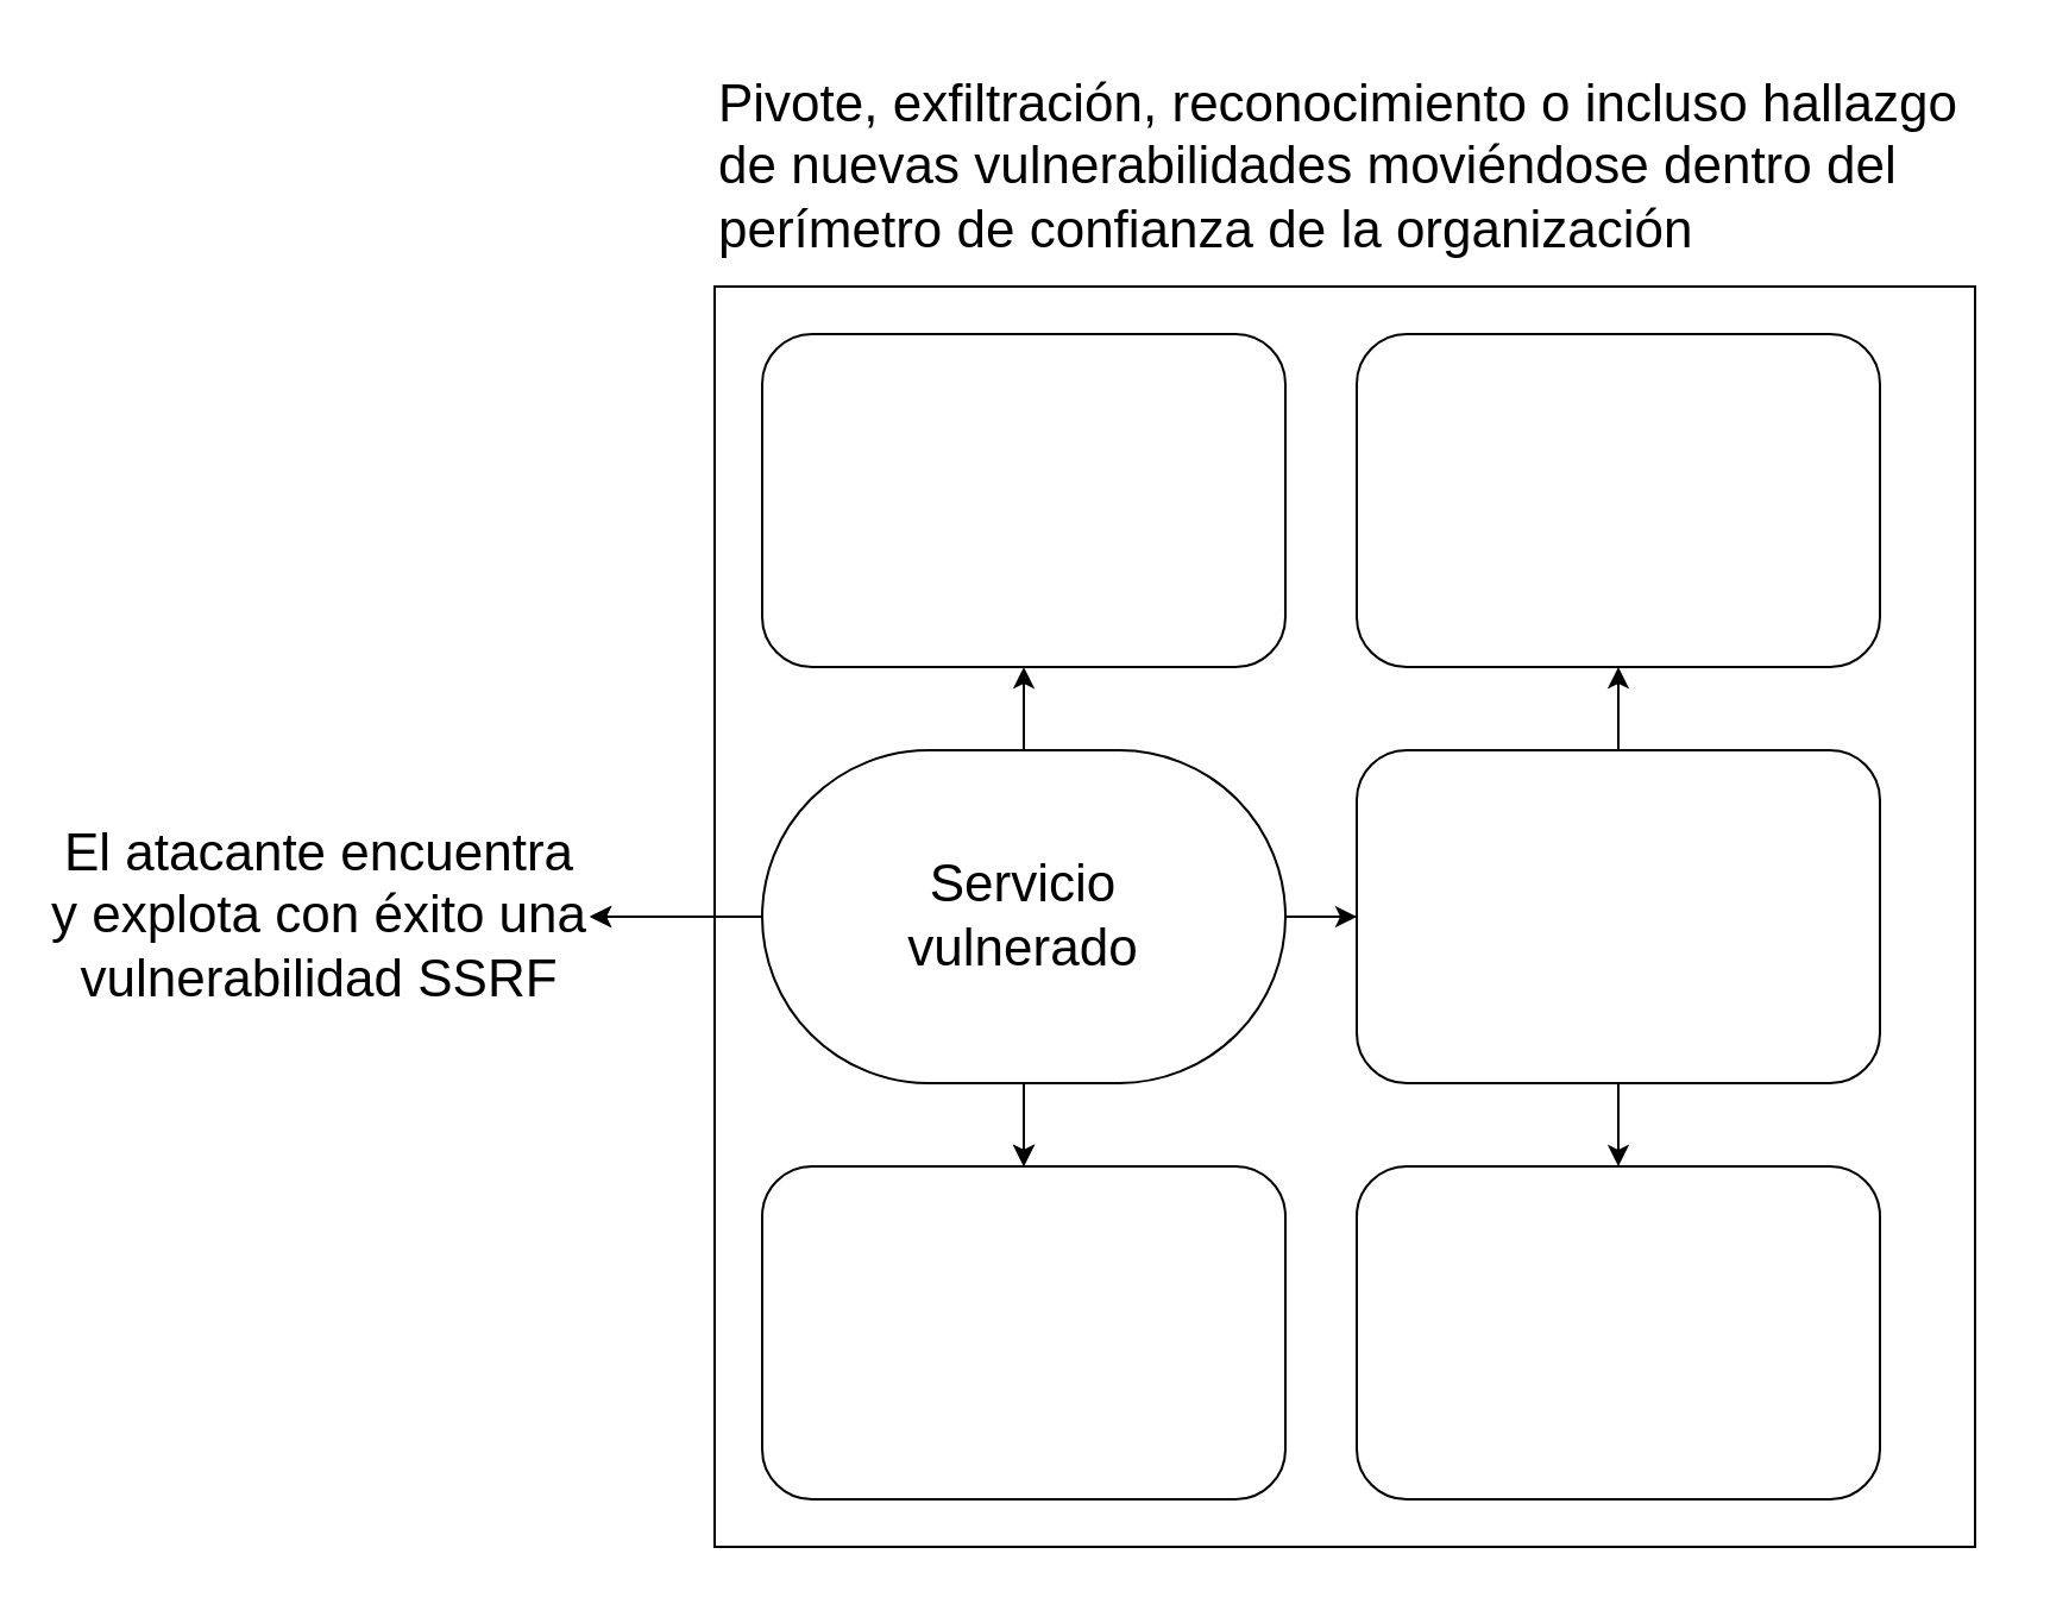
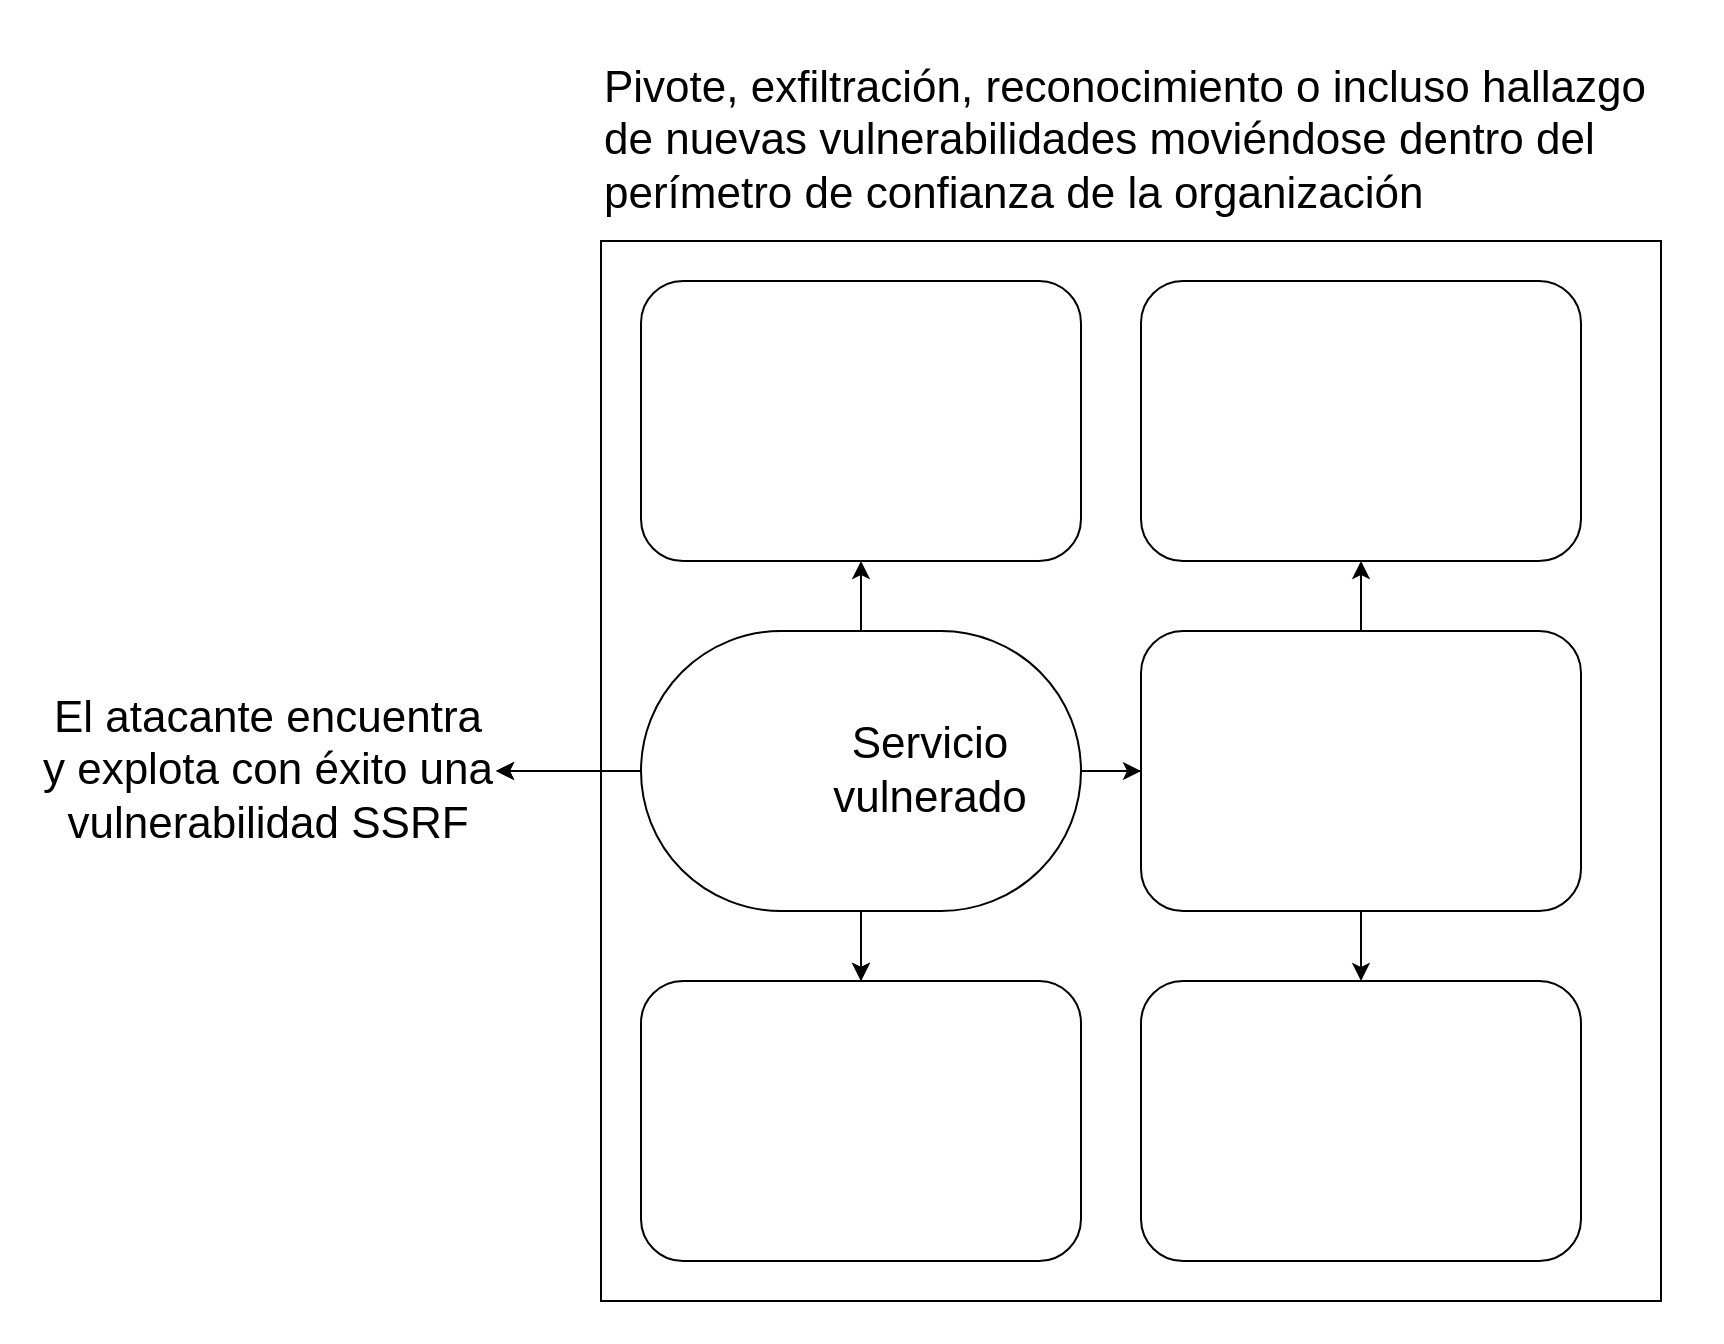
  <mxCell id="0" />
  <mxCell id="1" parent="0" />
  <mxCell id="2" value="" style="edgeStyle=orthogonalEdgeStyle;rounded=0;orthogonalLoop=1;jettySize=auto;html=1;entryX=1;entryY=0.5;entryDx=0;entryDy=0;" edge="1" parent="1" source="3" target="17"><mxGeometry relative="1" as="geometry"><mxPoint x="125" y="312.5" as="targetPoint" /></mxGeometry></mxCell>
  <mxCell id="3" value="" style="whiteSpace=wrap;html=1;aspect=fixed;" vertex="1" parent="1"><mxGeometry x="300" y="120" width="530" height="530" as="geometry" /></mxCell>
  <mxCell id="4" style="edgeStyle=orthogonalEdgeStyle;rounded=0;orthogonalLoop=1;jettySize=auto;html=1;" edge="1" parent="1" source="11" target="17"><mxGeometry relative="1" as="geometry" /></mxCell>
  <mxCell id="5" value="" style="edgeStyle=orthogonalEdgeStyle;rounded=0;orthogonalLoop=1;jettySize=auto;html=1;" edge="1" parent="1" source="11" target="12"><mxGeometry relative="1" as="geometry" /></mxCell>
  <mxCell id="6" value="" style="edgeStyle=orthogonalEdgeStyle;rounded=0;orthogonalLoop=1;jettySize=auto;html=1;" edge="1" parent="1" source="11" target="13"><mxGeometry relative="1" as="geometry" /></mxCell>
  <mxCell id="7" value="" style="edgeStyle=orthogonalEdgeStyle;rounded=0;orthogonalLoop=1;jettySize=auto;html=1;" edge="1" parent="1" source="11" target="15"><mxGeometry relative="1" as="geometry" /></mxCell>
  <mxCell id="8" value="" style="edgeStyle=orthogonalEdgeStyle;rounded=0;orthogonalLoop=1;jettySize=auto;html=1;" edge="1" parent="1" source="11" target="13"><mxGeometry relative="1" as="geometry" /></mxCell>
  <mxCell id="9" style="edgeStyle=orthogonalEdgeStyle;rounded=0;orthogonalLoop=1;jettySize=auto;html=1;entryX=0.5;entryY=0;entryDx=0;entryDy=0;" edge="1" parent="1" source="11" target="16"><mxGeometry relative="1" as="geometry" /></mxCell>
  <mxCell id="10" style="edgeStyle=orthogonalEdgeStyle;rounded=0;orthogonalLoop=1;jettySize=auto;html=1;entryX=0.5;entryY=1;entryDx=0;entryDy=0;" edge="1" parent="1" source="11" target="14"><mxGeometry relative="1" as="geometry" /></mxCell>
  <mxCell id="11" value="" style="rounded=1;whiteSpace=wrap;html=1;arcSize=50;" vertex="1" parent="1"><mxGeometry x="320" y="315" width="220" height="140" as="geometry" /></mxCell>
  <mxCell id="12" value="" style="rounded=1;whiteSpace=wrap;html=1;" vertex="1" parent="1"><mxGeometry x="320" y="140" width="220" height="140" as="geometry" /></mxCell>
  <mxCell id="13" value="" style="rounded=1;whiteSpace=wrap;html=1;" vertex="1" parent="1"><mxGeometry x="320" y="490" width="220" height="140" as="geometry" /></mxCell>
  <mxCell id="14" value="" style="rounded=1;whiteSpace=wrap;html=1;" vertex="1" parent="1"><mxGeometry x="570" y="140" width="220" height="140" as="geometry" /></mxCell>
  <mxCell id="15" value="" style="rounded=1;whiteSpace=wrap;html=1;" vertex="1" parent="1"><mxGeometry x="570" y="315" width="220" height="140" as="geometry" /></mxCell>
  <mxCell id="16" value="" style="rounded=1;whiteSpace=wrap;html=1;" vertex="1" parent="1"><mxGeometry x="570" y="490" width="220" height="140" as="geometry" /></mxCell>
  <mxCell id="17" value="&lt;font style=&quot;font-size: 22px;&quot;&gt;El atacante encuentra y explota con éxito una vulnerabilidad SSRF&lt;/font&gt;" style="text;html=1;align=center;verticalAlign=middle;whiteSpace=wrap;rounded=0;" vertex="1" parent="1"><mxGeometry x="20" y="312.5" width="227.5" height="145" as="geometry" /></mxCell>
- <mxCell id="18" value="&lt;font style=&quot;font-size: 22px;&quot;&gt;Servicio vulnerado&lt;/font&gt;" style="text;html=1;align=center;verticalAlign=middle;whiteSpace=wrap;rounded=0;" vertex="1" parent="1"><mxGeometry x="365" y="350" width="130" height="70" as="geometry" /></mxCell>
+ <mxCell id="18" value="&lt;font style=&quot;font-size: 22px;&quot;&gt;Servicio vulnerado&lt;/font&gt;" style="text;html=1;align=center;verticalAlign=middle;whiteSpace=wrap;rounded=0;" vertex="1" parent="1"><mxGeometry x="400" y="350" width="130" height="70" as="geometry" /></mxCell>
  <mxCell id="19" value="&lt;font style=&quot;font-size: 22px;&quot;&gt;Pivote, exfiltración, reconocimiento o incluso hallazgo de nuevas vulnerabilidades moviéndose dentro del perímetro de confianza de la organización&lt;/font&gt;" style="text;html=1;align=left;verticalAlign=middle;whiteSpace=wrap;rounded=0;" vertex="1" parent="1"><mxGeometry x="300" y="20" width="540" height="100" as="geometry" /></mxCell>
